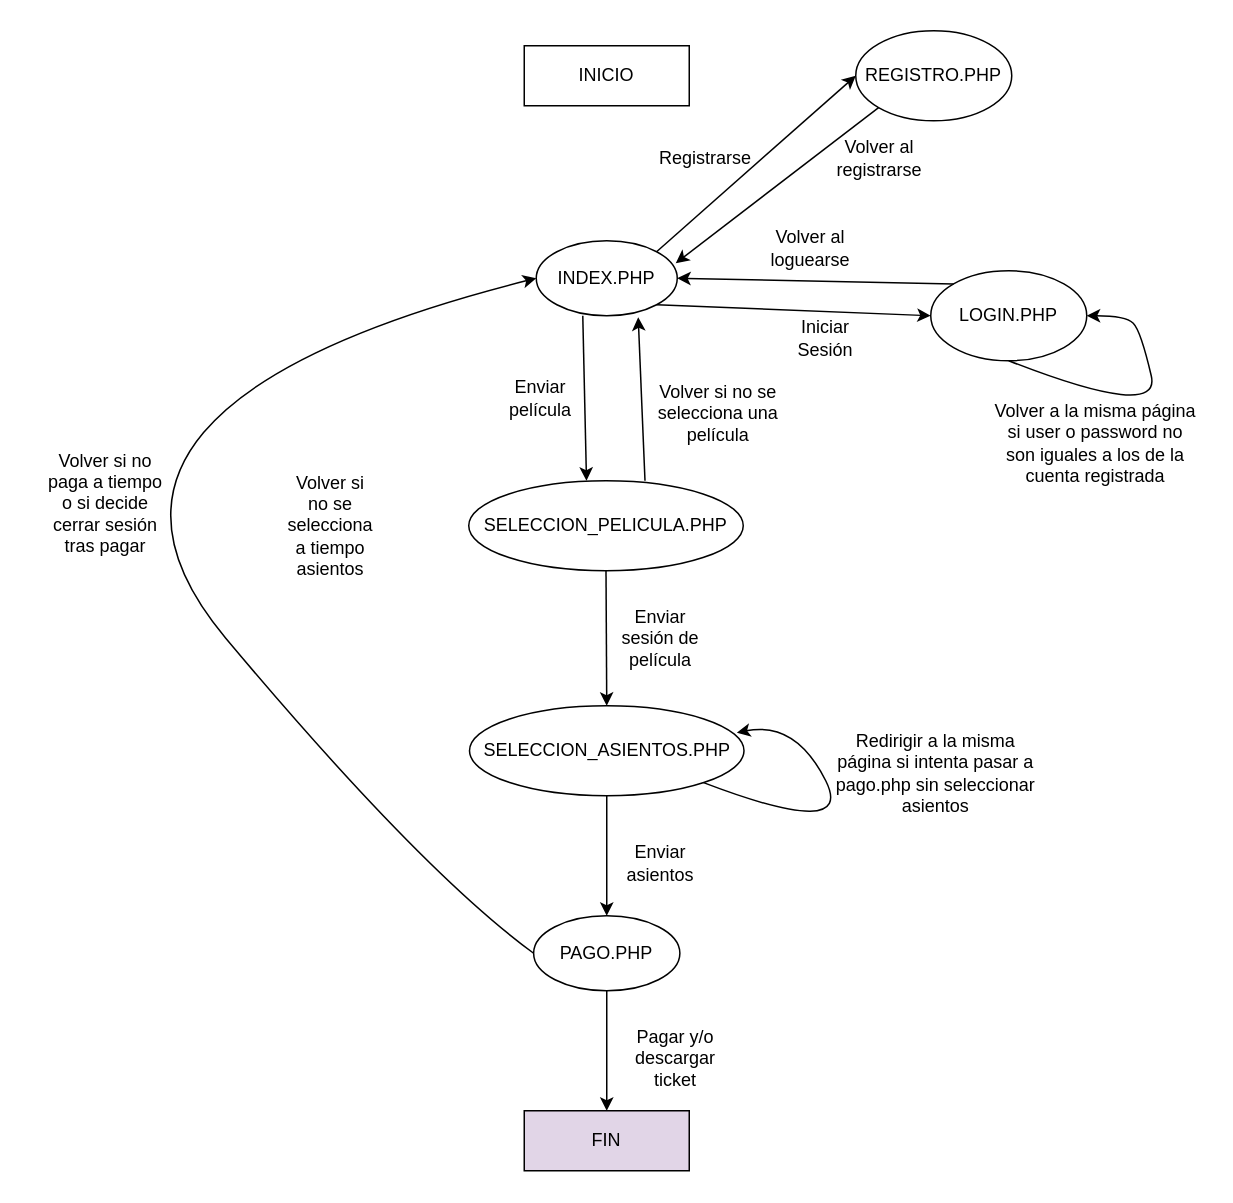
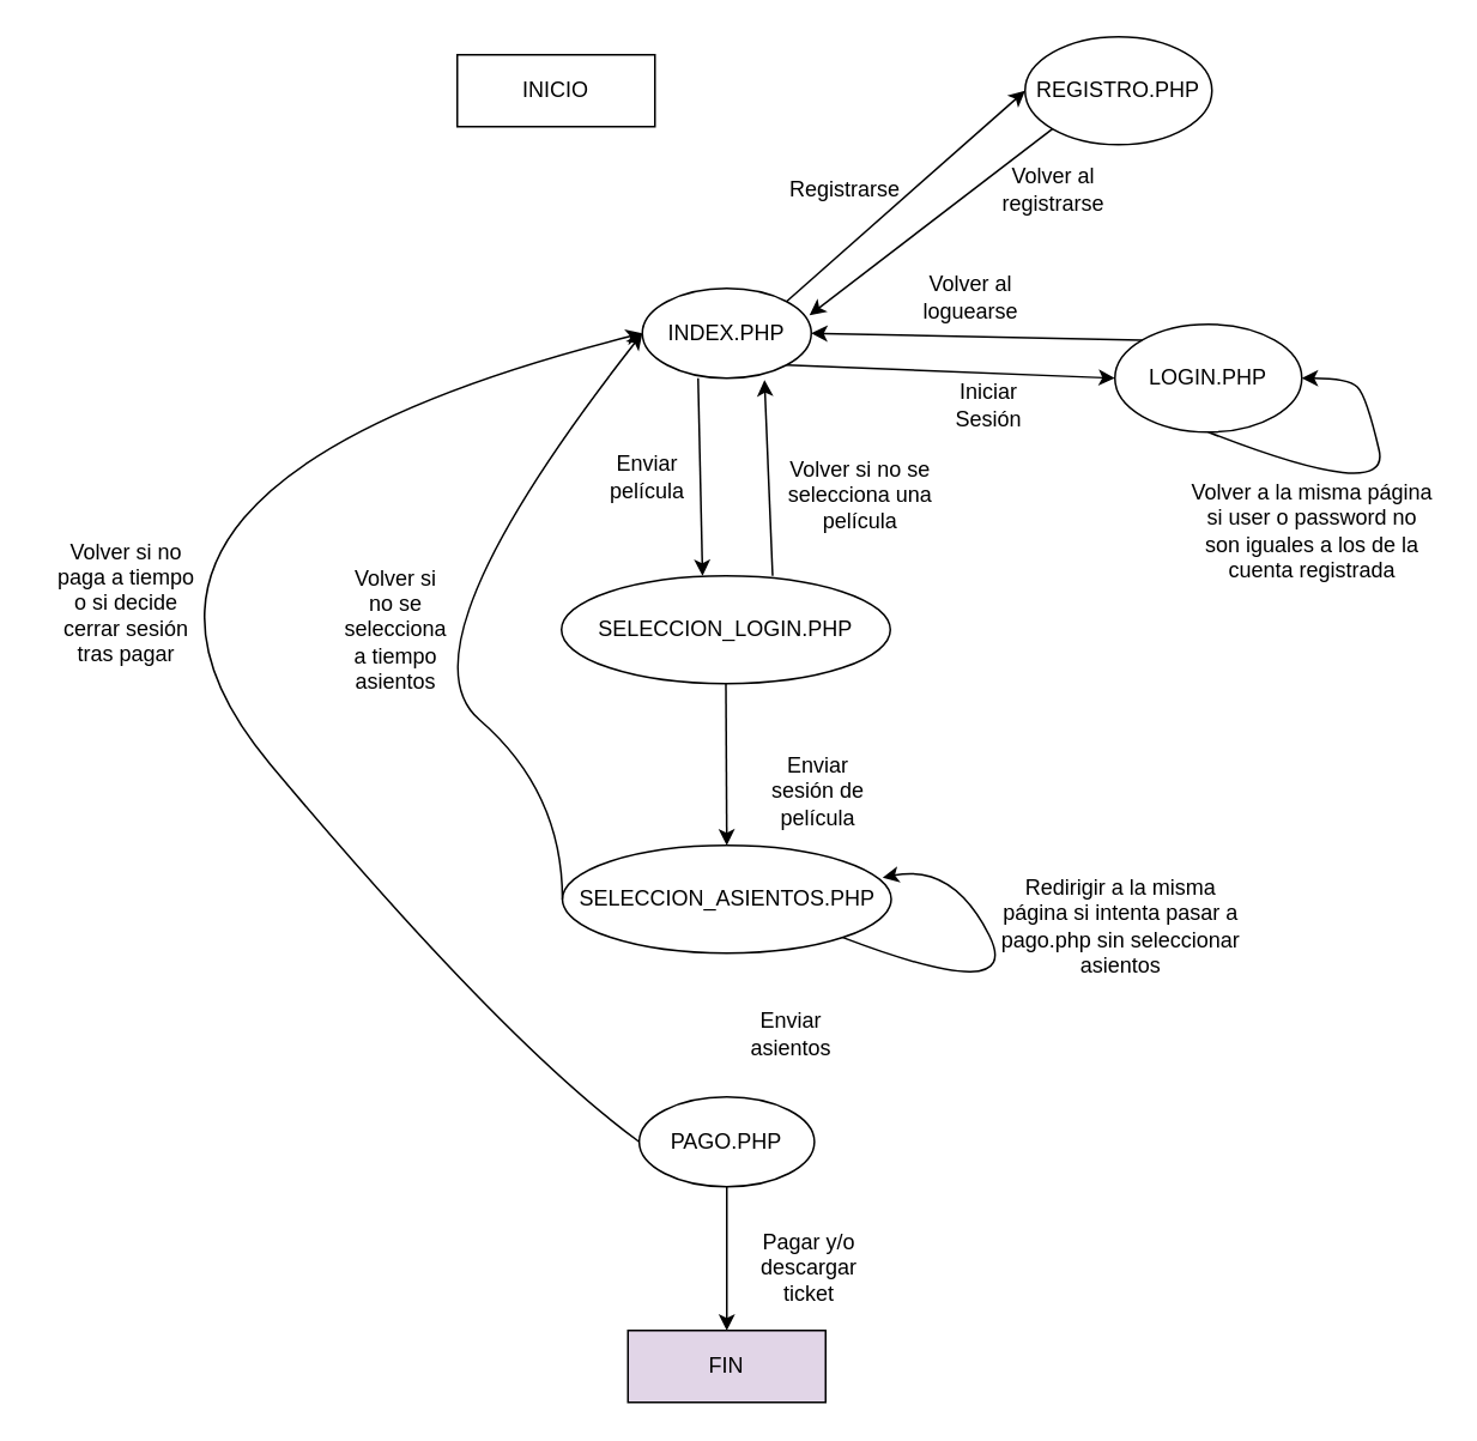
  <mxCell id="0" />
  <mxCell id="1" parent="0" />
- <mxCell id="2" value="INICIO" style="rounded=0;whiteSpace=wrap;html=1;" vertex="1" parent="1"><mxGeometry x="349" y="30" width="110" height="40" as="geometry" /></mxCell>
+ <mxCell id="2" value="INICIO" style="rounded=0;whiteSpace=wrap;html=1;" vertex="1" parent="1"><mxGeometry x="254" y="30" width="110" height="40" as="geometry" /></mxCell>
  <mxCell id="3" value="INDEX.PHP" style="ellipse;whiteSpace=wrap;html=1;" vertex="1" parent="1"><mxGeometry x="357" y="160" width="94" height="50" as="geometry" /></mxCell>
  <mxCell id="4" value="REGISTRO.PHP" style="ellipse;whiteSpace=wrap;html=1;" vertex="1" parent="1"><mxGeometry x="570" y="20" width="104" height="60" as="geometry" /></mxCell>
  <mxCell id="5" value="LOGIN.PHP" style="ellipse;whiteSpace=wrap;html=1;" vertex="1" parent="1"><mxGeometry x="620" y="180" width="104" height="60" as="geometry" /></mxCell>
  <mxCell id="6" value="" style="endArrow=classic;html=1;rounded=0;exitX=1;exitY=1;exitDx=0;exitDy=0;entryX=0;entryY=0.5;entryDx=0;entryDy=0;" edge="1" parent="1" source="3" target="5"><mxGeometry width="50" height="50" relative="1" as="geometry"><mxPoint x="380" y="390" as="sourcePoint" /><mxPoint x="430" y="340" as="targetPoint" /></mxGeometry></mxCell>
  <mxCell id="7" value="" style="endArrow=classic;html=1;rounded=0;exitX=0;exitY=0;exitDx=0;exitDy=0;entryX=1;entryY=0.5;entryDx=0;entryDy=0;" edge="1" parent="1" source="5" target="3"><mxGeometry width="50" height="50" relative="1" as="geometry"><mxPoint x="380" y="390" as="sourcePoint" /><mxPoint x="430" y="340" as="targetPoint" /></mxGeometry></mxCell>
  <mxCell id="8" value="" style="endArrow=classic;html=1;rounded=0;entryX=0;entryY=0.5;entryDx=0;entryDy=0;exitX=1;exitY=0;exitDx=0;exitDy=0;" edge="1" parent="1" source="3" target="4"><mxGeometry width="50" height="50" relative="1" as="geometry"><mxPoint x="380" y="390" as="sourcePoint" /><mxPoint x="430" y="340" as="targetPoint" /></mxGeometry></mxCell>
  <mxCell id="9" value="" style="endArrow=classic;html=1;rounded=0;entryX=0.989;entryY=0.3;entryDx=0;entryDy=0;entryPerimeter=0;exitX=0;exitY=1;exitDx=0;exitDy=0;" edge="1" parent="1" source="4" target="3"><mxGeometry width="50" height="50" relative="1" as="geometry"><mxPoint x="380" y="390" as="sourcePoint" /><mxPoint x="430" y="340" as="targetPoint" /></mxGeometry></mxCell>
- <mxCell id="10" value="SELECCION_PELICULA.PHP" style="ellipse;whiteSpace=wrap;html=1;" vertex="1" parent="1"><mxGeometry x="312" y="320" width="183" height="60" as="geometry" /></mxCell>
+ <mxCell id="10" value="SELECCION_LOGIN.PHP" style="ellipse;whiteSpace=wrap;html=1;" vertex="1" parent="1"><mxGeometry x="312" y="320" width="183" height="60" as="geometry" /></mxCell>
  <mxCell id="11" value="" style="endArrow=classic;html=1;rounded=0;entryX=0.429;entryY=0;entryDx=0;entryDy=0;entryPerimeter=0;exitX=0.33;exitY=1;exitDx=0;exitDy=0;exitPerimeter=0;" edge="1" parent="1" source="3" target="10"><mxGeometry width="50" height="50" relative="1" as="geometry"><mxPoint x="380" y="390" as="sourcePoint" /><mxPoint x="430" y="340" as="targetPoint" /></mxGeometry></mxCell>
  <mxCell id="12" value="" style="endArrow=classic;html=1;rounded=0;entryX=0.723;entryY=1.02;entryDx=0;entryDy=0;entryPerimeter=0;exitX=0.642;exitY=0;exitDx=0;exitDy=0;exitPerimeter=0;" edge="1" parent="1" source="10" target="3"><mxGeometry width="50" height="50" relative="1" as="geometry"><mxPoint x="380" y="390" as="sourcePoint" /><mxPoint x="430" y="340" as="targetPoint" /></mxGeometry></mxCell>
  <mxCell id="13" value="SELECCION_ASIENTOS.PHP" style="ellipse;whiteSpace=wrap;html=1;" vertex="1" parent="1"><mxGeometry x="312.5" y="470" width="183" height="60" as="geometry" /></mxCell>
  <mxCell id="14" value="" style="endArrow=classic;html=1;rounded=0;entryX=0.5;entryY=0;entryDx=0;entryDy=0;exitX=0.5;exitY=1;exitDx=0;exitDy=0;" edge="1" parent="1" source="10" target="13"><mxGeometry width="50" height="50" relative="1" as="geometry"><mxPoint x="380" y="390" as="sourcePoint" /><mxPoint x="430" y="340" as="targetPoint" /></mxGeometry></mxCell>
+ <mxCell id="15" value="" style="curved=1;endArrow=classic;html=1;rounded=0;exitX=0;exitY=0.5;exitDx=0;exitDy=0;entryX=0;entryY=0.5;entryDx=0;entryDy=0;" edge="1" parent="1" source="13" target="3"><mxGeometry width="50" height="50" relative="1" as="geometry"><mxPoint x="262.5" y="440" as="sourcePoint" /><mxPoint x="312.5" y="390" as="targetPoint" /><Array as="points"><mxPoint x="312.5" y="440" /><mxPoint x="220" y="360" /></Array></mxGeometry></mxCell>
  <mxCell id="16" value="PAGO.PHP" style="ellipse;whiteSpace=wrap;html=1;" vertex="1" parent="1"><mxGeometry x="355.25" y="610" width="97.5" height="50" as="geometry" /></mxCell>
- <mxCell id="17" value="" style="endArrow=classic;html=1;rounded=0;entryX=0.5;entryY=0;entryDx=0;entryDy=0;exitX=0.5;exitY=1;exitDx=0;exitDy=0;" edge="1" parent="1" source="13" target="16"><mxGeometry width="50" height="50" relative="1" as="geometry"><mxPoint x="380" y="490" as="sourcePoint" /><mxPoint x="430" y="440" as="targetPoint" /></mxGeometry></mxCell>
  <mxCell id="18" value="" style="curved=1;endArrow=classic;html=1;rounded=0;exitX=0;exitY=0.5;exitDx=0;exitDy=0;entryX=0;entryY=0.5;entryDx=0;entryDy=0;" edge="1" parent="1" source="16" target="3"><mxGeometry width="50" height="50" relative="1" as="geometry"><mxPoint x="230" y="580" as="sourcePoint" /><mxPoint x="280" y="530" as="targetPoint" /><Array as="points"><mxPoint x="280" y="580" /><mxPoint x="20" y="270" /></Array></mxGeometry></mxCell>
  <mxCell id="19" value="" style="endArrow=classic;html=1;rounded=0;exitX=0.5;exitY=1;exitDx=0;exitDy=0;entryX=0.5;entryY=0;entryDx=0;entryDy=0;" edge="1" parent="1" source="16" target="20"><mxGeometry width="50" height="50" relative="1" as="geometry"><mxPoint x="401" y="720" as="sourcePoint" /><mxPoint x="404" y="720" as="targetPoint" /></mxGeometry></mxCell>
  <mxCell id="20" value="FIN" style="rounded=0;whiteSpace=wrap;html=1;fillColor=#e1d5e7;" vertex="1" parent="1"><mxGeometry x="349" y="740" width="110" height="40" as="geometry" /></mxCell>
  <mxCell id="21" value="Registrarse" style="text;html=1;align=center;verticalAlign=middle;whiteSpace=wrap;rounded=0;" vertex="1" parent="1"><mxGeometry x="440" y="90" width="60" height="30" as="geometry" /></mxCell>
  <mxCell id="22" value="Iniciar Sesión" style="text;html=1;align=center;verticalAlign=middle;whiteSpace=wrap;rounded=0;" vertex="1" parent="1"><mxGeometry x="520" y="210" width="60" height="30" as="geometry" /></mxCell>
  <mxCell id="23" value="Enviar película&lt;span style=&quot;color: rgba(0, 0, 0, 0); font-family: monospace; font-size: 0px; text-align: start; text-wrap-mode: nowrap;&quot;&gt;%3CmxGraphModel%3E%3Croot%3E%3CmxCell%20id%3D%220%22%2F%3E%3CmxCell%20id%3D%221%22%20parent%3D%220%22%2F%3E%3CmxCell%20id%3D%222%22%20value%3D%22Registrarse%22%20style%3D%22text%3Bhtml%3D1%3Balign%3Dcenter%3BverticalAlign%3Dmiddle%3BwhiteSpace%3Dwrap%3Brounded%3D0%3B%22%20vertex%3D%221%22%20parent%3D%221%22%3E%3CmxGeometry%20x%3D%22430%22%20y%3D%22130%22%20width%3D%2260%22%20height%3D%2230%22%20as%3D%22geometry%22%2F%3E%3C%2FmxCell%3E%3C%2Froot%3E%3C%2FmxGraphModel%3E&lt;/span&gt;" style="text;html=1;align=center;verticalAlign=middle;whiteSpace=wrap;rounded=0;" vertex="1" parent="1"><mxGeometry x="330" y="250" width="60" height="30" as="geometry" /></mxCell>
  <mxCell id="24" value="Volver si no se selecciona una película" style="text;html=1;align=center;verticalAlign=middle;whiteSpace=wrap;rounded=0;" vertex="1" parent="1"><mxGeometry x="435.5" y="260" width="84.5" height="30" as="geometry" /></mxCell>
- <mxCell id="25" value="Enviar sesión de película" style="text;html=1;align=center;verticalAlign=middle;whiteSpace=wrap;rounded=0;" vertex="1" parent="1"><mxGeometry x="410" y="410" width="60" height="30" as="geometry" /></mxCell>
+ <mxCell id="25" value="Enviar sesión de película" style="text;html=1;align=center;verticalAlign=middle;whiteSpace=wrap;rounded=0;" vertex="1" parent="1"><mxGeometry x="425" y="425" width="60" height="30" as="geometry" /></mxCell>
  <mxCell id="26" value="Volver si no se selecciona a tiempo asientos" style="text;html=1;align=center;verticalAlign=middle;whiteSpace=wrap;rounded=0;" vertex="1" parent="1"><mxGeometry x="190" y="335" width="60" height="30" as="geometry" /></mxCell>
  <mxCell id="27" value="Enviar asientos" style="text;html=1;align=center;verticalAlign=middle;whiteSpace=wrap;rounded=0;" vertex="1" parent="1"><mxGeometry x="410" y="560" width="60" height="30" as="geometry" /></mxCell>
  <mxCell id="28" value="Volver si no paga a tiempo o si decide cerrar sesión tras pagar" style="text;html=1;align=center;verticalAlign=middle;whiteSpace=wrap;rounded=0;" vertex="1" parent="1"><mxGeometry x="30" y="320" width="80" height="30" as="geometry" /></mxCell>
  <mxCell id="29" value="Pagar y/o descargar ticket" style="text;html=1;align=center;verticalAlign=middle;whiteSpace=wrap;rounded=0;" vertex="1" parent="1"><mxGeometry x="420" y="690" width="60" height="30" as="geometry" /></mxCell>
  <mxCell id="30" value="" style="curved=1;endArrow=classic;html=1;rounded=0;exitX=1;exitY=1;exitDx=0;exitDy=0;entryX=0.974;entryY=0.3;entryDx=0;entryDy=0;entryPerimeter=0;" edge="1" parent="1" source="13" target="13"><mxGeometry width="50" height="50" relative="1" as="geometry"><mxPoint x="520" y="560" as="sourcePoint" /><mxPoint x="570" y="510" as="targetPoint" /><Array as="points"><mxPoint x="570" y="560" /><mxPoint x="530" y="480" /></Array></mxGeometry></mxCell>
  <mxCell id="31" value="Redirigir a la misma página si intenta pasar a pago.php sin seleccionar asientos" style="text;html=1;align=center;verticalAlign=middle;whiteSpace=wrap;rounded=0;" vertex="1" parent="1"><mxGeometry x="555.5" y="500" width="134.5" height="30" as="geometry" /></mxCell>
  <mxCell id="32" value="Volver al registrarse" style="text;html=1;align=center;verticalAlign=middle;whiteSpace=wrap;rounded=0;" vertex="1" parent="1"><mxGeometry x="555.5" y="90" width="60" height="30" as="geometry" /></mxCell>
  <mxCell id="33" value="Volver al loguearse" style="text;html=1;align=center;verticalAlign=middle;whiteSpace=wrap;rounded=0;" vertex="1" parent="1"><mxGeometry x="510" y="150" width="60" height="30" as="geometry" /></mxCell>
  <mxCell id="34" value="" style="curved=1;endArrow=classic;html=1;rounded=0;entryX=1;entryY=0.5;entryDx=0;entryDy=0;exitX=0.5;exitY=1;exitDx=0;exitDy=0;" edge="1" parent="1" source="5" target="5"><mxGeometry width="50" height="50" relative="1" as="geometry"><mxPoint x="724" y="280" as="sourcePoint" /><mxPoint x="774" y="230" as="targetPoint" /><Array as="points"><mxPoint x="774" y="280" /><mxPoint x="760" y="220" /><mxPoint x="750" y="210" /></Array></mxGeometry></mxCell>
  <mxCell id="35" value="Volver a la misma página si user o password no son iguales a los de la cuenta registrada" style="text;html=1;align=center;verticalAlign=middle;whiteSpace=wrap;rounded=0;" vertex="1" parent="1"><mxGeometry x="660" y="280" width="140" height="30" as="geometry" /></mxCell>
